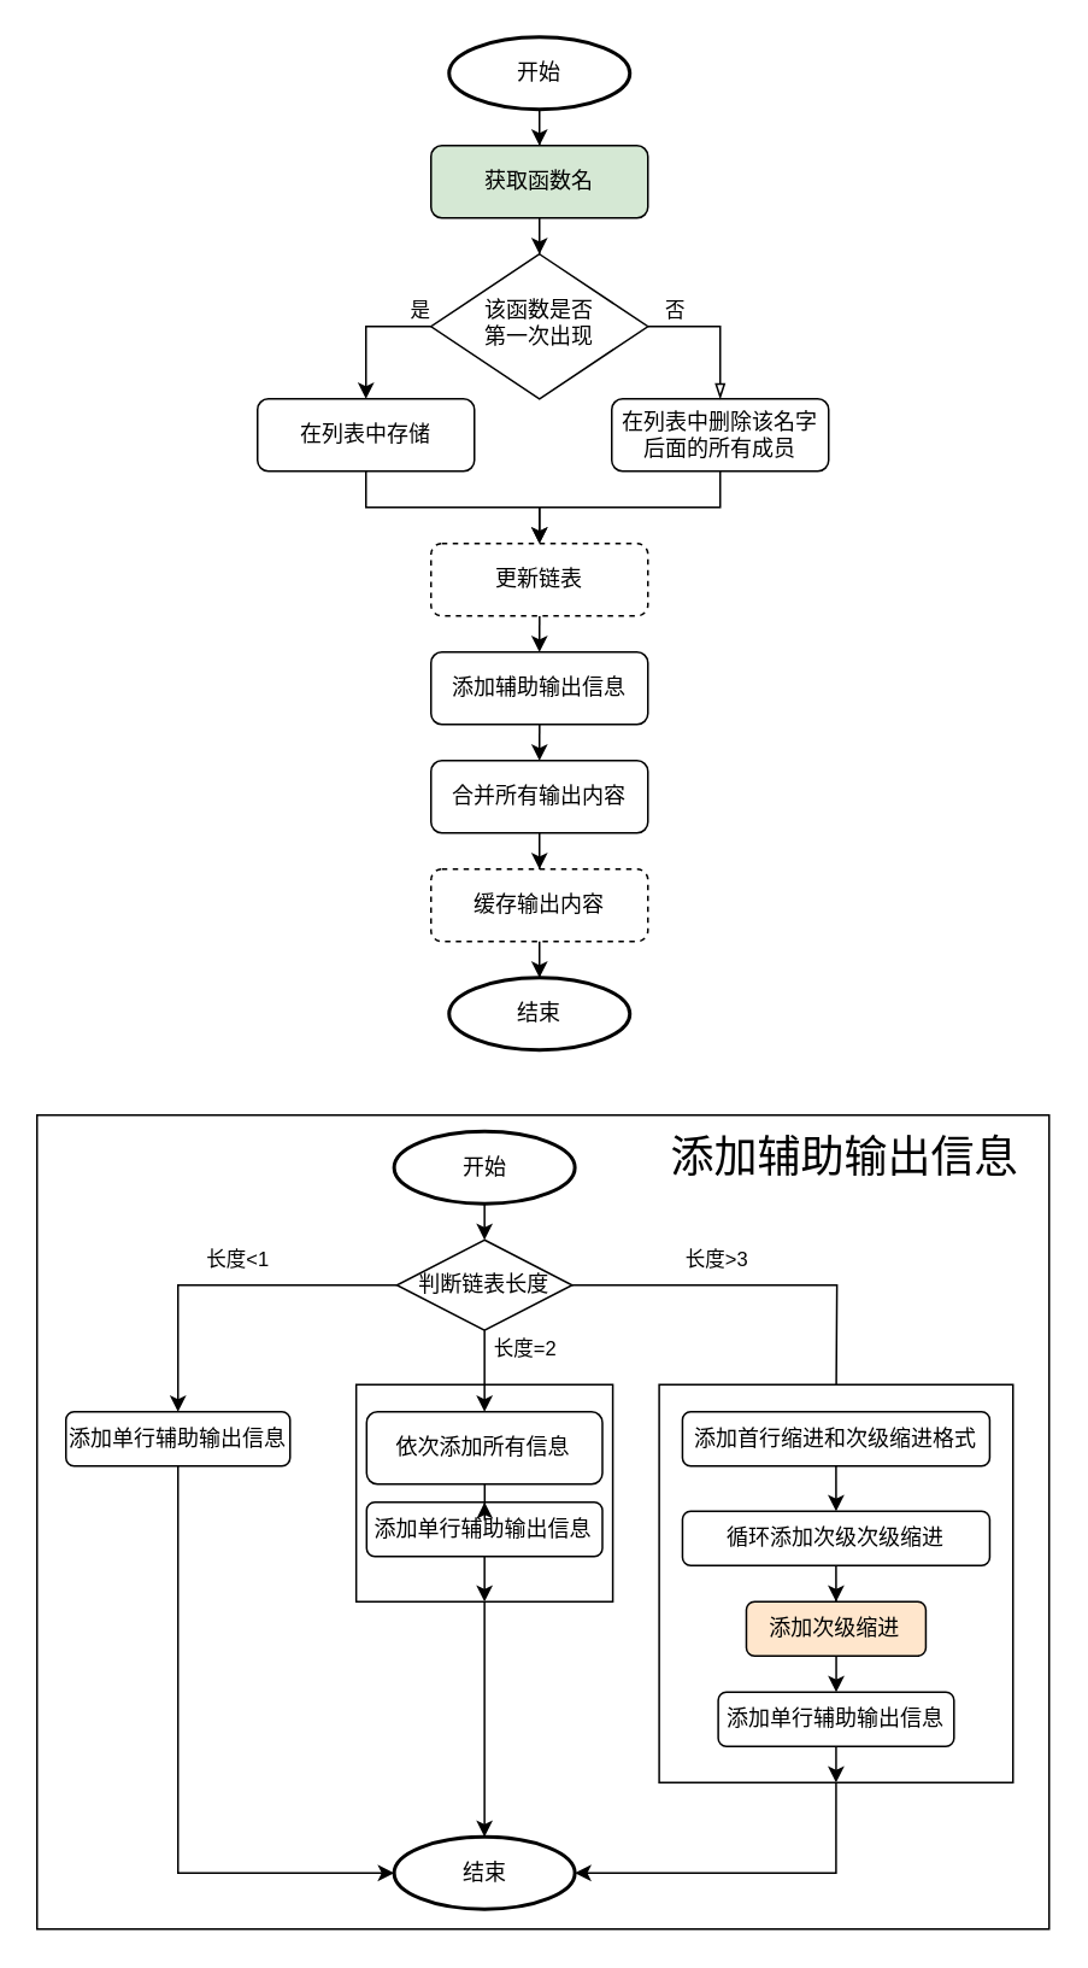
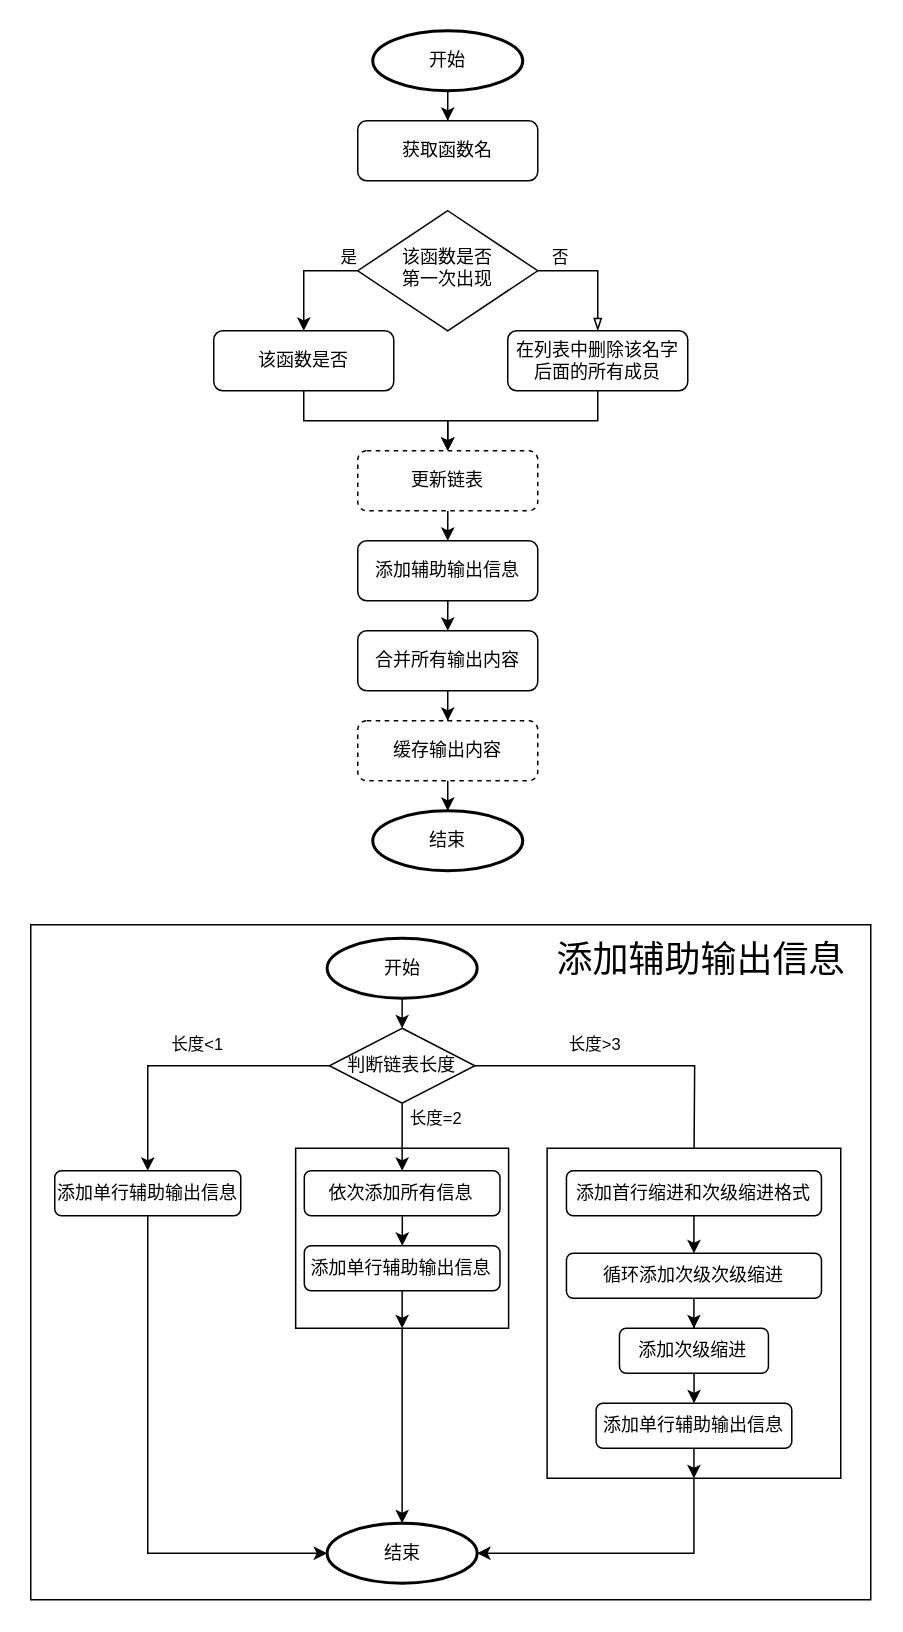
  <mxCell id="0" />
  <mxCell id="1" parent="0" />
  <mxCell id="2" value="" style="group" parent="1" vertex="1" connectable="0"><mxGeometry x="142" y="20" width="316" height="560" as="geometry" /></mxCell>
  <mxCell id="3" value="开始" style="strokeWidth=2;html=1;shape=mxgraph.flowchart.start_1;whiteSpace=wrap;" parent="2" vertex="1"><mxGeometry x="106" width="100" height="40" as="geometry" /></mxCell>
- <mxCell id="4" value="获取函数名" style="rounded=1;whiteSpace=wrap;html=1;fontSize=12;glass=0;strokeWidth=1;shadow=0;fillColor=#d5e8d4;" parent="2" vertex="1"><mxGeometry x="96" y="60" width="120" height="40" as="geometry" /></mxCell>
+ <mxCell id="4" value="获取函数名" style="rounded=1;whiteSpace=wrap;html=1;fontSize=12;glass=0;strokeWidth=1;shadow=0;" parent="2" vertex="1"><mxGeometry x="96" y="60" width="120" height="40" as="geometry" /></mxCell>
  <mxCell id="5" style="edgeStyle=orthogonalEdgeStyle;rounded=0;orthogonalLoop=1;jettySize=auto;html=1;entryX=0.5;entryY=0;entryDx=0;entryDy=0;" parent="2" source="3" target="4" edge="1"><mxGeometry relative="1" as="geometry" /></mxCell>
  <mxCell id="6" value="该函数是否&lt;br&gt;第一次出现" style="rhombus;whiteSpace=wrap;html=1;shadow=0;fontFamily=Helvetica;fontSize=12;align=center;strokeWidth=1;spacing=6;spacingTop=-4;" parent="2" vertex="1"><mxGeometry x="96" y="120" width="120" height="80" as="geometry" /></mxCell>
- <mxCell id="7" style="edgeStyle=orthogonalEdgeStyle;rounded=0;orthogonalLoop=1;jettySize=auto;html=1;entryX=0.5;entryY=0;entryDx=0;entryDy=0;" parent="2" source="4" target="6" edge="1"><mxGeometry relative="1" as="geometry" /></mxCell>
  <mxCell id="8" style="edgeStyle=orthogonalEdgeStyle;rounded=0;orthogonalLoop=1;jettySize=auto;html=1;entryX=0.5;entryY=0;entryDx=0;entryDy=0;endArrow=classic;endFill=1;" parent="2" source="9" edge="1"><mxGeometry relative="1" as="geometry"><Array as="points"><mxPoint x="60" y="260" /><mxPoint x="156" y="260" /></Array><mxPoint x="156" y="280" as="targetPoint" /></mxGeometry></mxCell>
- <mxCell id="9" value="在列表中存储" style="rounded=1;whiteSpace=wrap;html=1;fontSize=12;glass=0;strokeWidth=1;shadow=0;" parent="2" vertex="1"><mxGeometry y="200" width="120" height="40" as="geometry" /></mxCell>
+ <mxCell id="9" value="该函数是否" style="rounded=1;whiteSpace=wrap;html=1;fontSize=12;glass=0;strokeWidth=1;shadow=0;" parent="2" vertex="1"><mxGeometry y="200" width="120" height="40" as="geometry" /></mxCell>
  <mxCell id="10" style="edgeStyle=orthogonalEdgeStyle;rounded=0;orthogonalLoop=1;jettySize=auto;html=1;entryX=0.5;entryY=0;entryDx=0;entryDy=0;" parent="2" source="6" target="9" edge="1"><mxGeometry relative="1" as="geometry"><Array as="points"><mxPoint x="60" y="160" /></Array></mxGeometry></mxCell>
  <mxCell id="11" value="是" style="edgeLabel;html=1;align=center;verticalAlign=middle;resizable=0;points=[];" parent="10" vertex="1" connectable="0"><mxGeometry x="-0.766" relative="1" as="geometry"><mxPoint x="2" y="-10" as="offset" /></mxGeometry></mxCell>
  <mxCell id="12" style="edgeStyle=orthogonalEdgeStyle;rounded=0;orthogonalLoop=1;jettySize=auto;html=1;entryX=0.5;entryY=0;entryDx=0;entryDy=0;endArrow=classic;endFill=1;" parent="2" source="13" edge="1"><mxGeometry relative="1" as="geometry"><Array as="points"><mxPoint x="256" y="260" /><mxPoint x="156" y="260" /></Array><mxPoint x="156" y="280" as="targetPoint" /></mxGeometry></mxCell>
  <mxCell id="13" value="在列表中删除该名字后面的所有成员" style="rounded=1;whiteSpace=wrap;html=1;fontSize=12;glass=0;strokeWidth=1;shadow=0;" parent="2" vertex="1"><mxGeometry x="196" y="200" width="120" height="40" as="geometry" /></mxCell>
  <mxCell id="14" style="edgeStyle=orthogonalEdgeStyle;rounded=0;orthogonalLoop=1;jettySize=auto;html=1;entryX=0.5;entryY=0;entryDx=0;entryDy=0;endArrow=blockThin;endFill=0;" parent="2" source="6" target="13" edge="1"><mxGeometry relative="1" as="geometry"><Array as="points"><mxPoint x="256" y="160" /></Array></mxGeometry></mxCell>
  <mxCell id="15" value="否" style="edgeLabel;html=1;align=center;verticalAlign=middle;resizable=0;points=[];" parent="14" vertex="1" connectable="0"><mxGeometry x="-0.733" y="-1" relative="1" as="geometry"><mxPoint x="3" y="-11" as="offset" /></mxGeometry></mxCell>
  <mxCell id="16" style="edgeStyle=orthogonalEdgeStyle;rounded=0;orthogonalLoop=1;jettySize=auto;html=1;entryX=0.5;entryY=0;entryDx=0;entryDy=0;endArrow=classic;endFill=1;" parent="2" edge="1"><mxGeometry relative="1" as="geometry"><mxPoint x="156.029" y="320" as="sourcePoint" /><mxPoint x="156" y="340" as="targetPoint" /></mxGeometry></mxCell>
  <mxCell id="17" style="edgeStyle=orthogonalEdgeStyle;rounded=0;orthogonalLoop=1;jettySize=auto;html=1;entryX=0.5;entryY=0;entryDx=0;entryDy=0;endArrow=classic;endFill=1;" parent="2" edge="1"><mxGeometry relative="1" as="geometry"><mxPoint x="156.029" y="380" as="sourcePoint" /><mxPoint x="156.0" y="400" as="targetPoint" /></mxGeometry></mxCell>
  <mxCell id="18" value="缓存输出内容" style="rounded=1;whiteSpace=wrap;html=1;fontSize=12;glass=0;strokeWidth=1;shadow=0;dashed=1;" parent="2" vertex="1"><mxGeometry x="96" y="460" width="120" height="40" as="geometry" /></mxCell>
  <mxCell id="19" value="结束" style="strokeWidth=2;html=1;shape=mxgraph.flowchart.start_1;whiteSpace=wrap;" parent="2" vertex="1"><mxGeometry x="106" y="520" width="100" height="40" as="geometry" /></mxCell>
  <mxCell id="20" style="edgeStyle=orthogonalEdgeStyle;rounded=0;orthogonalLoop=1;jettySize=auto;html=1;entryX=0.5;entryY=0;entryDx=0;entryDy=0;entryPerimeter=0;endArrow=classic;endFill=1;" parent="2" source="18" target="19" edge="1"><mxGeometry relative="1" as="geometry" /></mxCell>
  <mxCell id="21" style="edgeStyle=orthogonalEdgeStyle;rounded=0;orthogonalLoop=1;jettySize=auto;html=1;" parent="2" source="22" target="18" edge="1"><mxGeometry relative="1" as="geometry" /></mxCell>
  <mxCell id="22" value="合并所有输出内容" style="rounded=1;whiteSpace=wrap;html=1;fontSize=12;glass=0;strokeWidth=1;shadow=0;" parent="2" vertex="1"><mxGeometry x="96" y="400" width="120" height="40" as="geometry" /></mxCell>
  <mxCell id="23" value="&lt;font style=&quot;font-size: 12px;&quot;&gt;添加辅助输出信息&lt;/font&gt;" style="rounded=1;whiteSpace=wrap;html=1;fontSize=12;glass=0;strokeWidth=1;shadow=0;" parent="2" vertex="1"><mxGeometry x="96" y="340" width="120" height="40" as="geometry" /></mxCell>
  <mxCell id="24" value="更新链表" style="rounded=1;whiteSpace=wrap;html=1;fontSize=12;glass=0;strokeWidth=1;shadow=0;dashed=1;" parent="2" vertex="1"><mxGeometry x="96" y="280" width="120" height="40" as="geometry" /></mxCell>
  <mxCell id="25" value="" style="group" parent="1" vertex="1" connectable="0"><mxGeometry x="20" y="616" width="560" height="450" as="geometry" /></mxCell>
  <mxCell id="26" value="" style="rounded=0;whiteSpace=wrap;html=1;" parent="25" vertex="1"><mxGeometry width="560" height="450" as="geometry" /></mxCell>
  <mxCell id="27" value="&lt;font style=&quot;font-size: 24px;&quot;&gt;添加辅助输出信息&lt;/font&gt;" style="text;html=1;strokeColor=none;fillColor=none;align=center;verticalAlign=middle;whiteSpace=wrap;rounded=0;" parent="25" vertex="1"><mxGeometry x="344.24" y="9" width="205.76" height="30" as="geometry" /></mxCell>
  <mxCell id="28" value="" style="rounded=0;whiteSpace=wrap;html=1;" parent="25" vertex="1"><mxGeometry x="176.61" y="149" width="141.96" height="120" as="geometry" /></mxCell>
  <mxCell id="29" style="edgeStyle=orthogonalEdgeStyle;rounded=0;orthogonalLoop=1;jettySize=auto;html=1;entryX=0.5;entryY=0;entryDx=0;entryDy=0;" parent="25" source="33" edge="1"><mxGeometry relative="1" as="geometry"><mxPoint x="247.595" y="164" as="targetPoint" /><Array as="points"><mxPoint x="248" y="159" /><mxPoint x="248" y="159" /><mxPoint x="248" y="164" /></Array></mxGeometry></mxCell>
  <mxCell id="30" value="长度=2" style="edgeLabel;html=1;align=center;verticalAlign=middle;resizable=0;points=[];" parent="29" vertex="1" connectable="0"><mxGeometry x="-0.692" y="1" relative="1" as="geometry"><mxPoint x="21" y="3" as="offset" /></mxGeometry></mxCell>
  <mxCell id="31" style="edgeStyle=orthogonalEdgeStyle;rounded=0;orthogonalLoop=1;jettySize=auto;html=1;entryX=0.5;entryY=0;entryDx=0;entryDy=0;" parent="25" source="33" edge="1"><mxGeometry relative="1" as="geometry"><mxPoint x="442.125" y="164.0" as="targetPoint" /></mxGeometry></mxCell>
  <mxCell id="32" value="长度&amp;gt;3" style="edgeLabel;html=1;align=center;verticalAlign=middle;resizable=0;points=[];" parent="31" vertex="1" connectable="0"><mxGeometry x="-0.658" y="-2" relative="1" as="geometry"><mxPoint x="42" y="-17" as="offset" /></mxGeometry></mxCell>
  <mxCell id="33" value="判断链表长度" style="rhombus;whiteSpace=wrap;html=1;" parent="25" vertex="1"><mxGeometry x="199.09" y="69" width="97" height="50" as="geometry" /></mxCell>
  <mxCell id="34" style="edgeStyle=orthogonalEdgeStyle;rounded=0;orthogonalLoop=1;jettySize=auto;html=1;entryX=0.5;entryY=0;entryDx=0;entryDy=0;" parent="25" source="35" target="33" edge="1"><mxGeometry relative="1" as="geometry"><Array as="points"><mxPoint x="248" y="59" /><mxPoint x="248" y="59" /></Array></mxGeometry></mxCell>
  <mxCell id="35" value="开始" style="strokeWidth=2;html=1;shape=mxgraph.flowchart.start_1;whiteSpace=wrap;" parent="25" vertex="1"><mxGeometry x="197.59" y="9" width="100" height="40" as="geometry" /></mxCell>
  <mxCell id="36" value="添加单行辅助输出信息" style="rounded=1;whiteSpace=wrap;html=1;" parent="25" vertex="1"><mxGeometry x="16" y="164" width="124" height="30" as="geometry" /></mxCell>
  <mxCell id="37" style="edgeStyle=orthogonalEdgeStyle;rounded=0;orthogonalLoop=1;jettySize=auto;html=1;entryX=0.5;entryY=0;entryDx=0;entryDy=0;" parent="25" source="33" target="36" edge="1"><mxGeometry relative="1" as="geometry"><Array as="points"><mxPoint x="78" y="94" /></Array></mxGeometry></mxCell>
  <mxCell id="38" value="长度&amp;lt;1" style="edgeLabel;html=1;align=center;verticalAlign=middle;resizable=0;points=[];" parent="37" vertex="1" connectable="0"><mxGeometry x="-0.9" y="1" relative="1" as="geometry"><mxPoint x="-79" y="-16" as="offset" /></mxGeometry></mxCell>
- <mxCell id="39" value="依次添加所有信息" style="rounded=1;whiteSpace=wrap;html=1;" parent="25" vertex="1"><mxGeometry x="182.37" y="164" width="130.45" height="40" as="geometry" /></mxCell>
+ <mxCell id="39" value="依次添加所有信息" style="rounded=1;whiteSpace=wrap;html=1;" parent="25" vertex="1"><mxGeometry x="182.37" y="164" width="130.45" height="30" as="geometry" /></mxCell>
  <mxCell id="40" style="edgeStyle=orthogonalEdgeStyle;rounded=0;orthogonalLoop=1;jettySize=auto;html=1;" parent="25" source="41" target="28" edge="1"><mxGeometry relative="1" as="geometry"><Array as="points"><mxPoint x="250" y="249" /><mxPoint x="250" y="249" /></Array></mxGeometry></mxCell>
  <mxCell id="41" value="添加单行辅助输出信息" style="rounded=1;whiteSpace=wrap;html=1;" parent="25" vertex="1"><mxGeometry x="182.37" y="214" width="130.45" height="30" as="geometry" /></mxCell>
  <mxCell id="42" style="edgeStyle=orthogonalEdgeStyle;rounded=0;orthogonalLoop=1;jettySize=auto;html=1;entryX=0.5;entryY=0;entryDx=0;entryDy=0;" parent="25" source="39" target="41" edge="1"><mxGeometry relative="1" as="geometry" /></mxCell>
  <mxCell id="43" value="结束" style="strokeWidth=2;html=1;shape=mxgraph.flowchart.start_1;whiteSpace=wrap;" parent="25" vertex="1"><mxGeometry x="197.59" y="399" width="100" height="40" as="geometry" /></mxCell>
  <mxCell id="44" style="edgeStyle=orthogonalEdgeStyle;rounded=0;orthogonalLoop=1;jettySize=auto;html=1;entryX=0.5;entryY=0;entryDx=0;entryDy=0;entryPerimeter=0;" parent="25" source="28" target="43" edge="1"><mxGeometry relative="1" as="geometry" /></mxCell>
  <mxCell id="45" style="edgeStyle=orthogonalEdgeStyle;rounded=0;orthogonalLoop=1;jettySize=auto;html=1;entryX=0;entryY=0.5;entryDx=0;entryDy=0;entryPerimeter=0;" parent="25" source="36" target="43" edge="1"><mxGeometry relative="1" as="geometry"><Array as="points"><mxPoint x="78" y="419" /></Array></mxGeometry></mxCell>
  <mxCell id="46" value="" style="group" parent="25" vertex="1" connectable="0"><mxGeometry x="344.24" y="149" width="195.76" height="220" as="geometry" /></mxCell>
  <mxCell id="47" value="" style="rounded=0;whiteSpace=wrap;html=1;" parent="46" vertex="1"><mxGeometry width="195.76" height="220" as="geometry" /></mxCell>
  <mxCell id="48" value="添加首行缩进和次级缩进格式" style="rounded=1;whiteSpace=wrap;html=1;" parent="46" vertex="1"><mxGeometry x="12.89" y="15" width="170" height="30" as="geometry" /></mxCell>
  <mxCell id="49" value="循环添加次级次级缩进" style="rounded=1;whiteSpace=wrap;html=1;" parent="46" vertex="1"><mxGeometry x="12.9" y="70" width="170" height="30" as="geometry" /></mxCell>
  <mxCell id="50" style="edgeStyle=orthogonalEdgeStyle;rounded=0;orthogonalLoop=1;jettySize=auto;html=1;entryX=0.5;entryY=0;entryDx=0;entryDy=0;" parent="46" source="48" target="49" edge="1"><mxGeometry relative="1" as="geometry" /></mxCell>
- <mxCell id="51" value="添加次级缩进" style="rounded=1;whiteSpace=wrap;html=1;fillColor=#ffe6cc;" parent="46" vertex="1"><mxGeometry x="48.24" y="120" width="99.31" height="30" as="geometry" /></mxCell>
+ <mxCell id="51" value="添加次级缩进" style="rounded=1;whiteSpace=wrap;html=1;" parent="46" vertex="1"><mxGeometry x="48.24" y="120" width="99.31" height="30" as="geometry" /></mxCell>
  <mxCell id="52" style="edgeStyle=orthogonalEdgeStyle;rounded=0;orthogonalLoop=1;jettySize=auto;html=1;entryX=0.5;entryY=0;entryDx=0;entryDy=0;" parent="46" source="49" target="51" edge="1"><mxGeometry relative="1" as="geometry" /></mxCell>
  <mxCell id="53" style="edgeStyle=orthogonalEdgeStyle;rounded=0;orthogonalLoop=1;jettySize=auto;html=1;entryX=0.5;entryY=1;entryDx=0;entryDy=0;" parent="46" source="54" target="47" edge="1"><mxGeometry relative="1" as="geometry"><Array as="points"><mxPoint x="75.76" y="200" /><mxPoint x="75.76" y="200" /></Array></mxGeometry></mxCell>
  <mxCell id="54" value="添加单行辅助输出信息" style="rounded=1;whiteSpace=wrap;html=1;" parent="46" vertex="1"><mxGeometry x="32.67" y="170" width="130.45" height="30" as="geometry" /></mxCell>
  <mxCell id="55" style="edgeStyle=orthogonalEdgeStyle;rounded=0;orthogonalLoop=1;jettySize=auto;html=1;entryX=0.5;entryY=0;entryDx=0;entryDy=0;" parent="46" source="51" target="54" edge="1"><mxGeometry relative="1" as="geometry" /></mxCell>
  <mxCell id="56" style="edgeStyle=orthogonalEdgeStyle;rounded=0;orthogonalLoop=1;jettySize=auto;html=1;entryX=1;entryY=0.5;entryDx=0;entryDy=0;entryPerimeter=0;exitX=0.5;exitY=1;exitDx=0;exitDy=0;" parent="25" source="47" target="43" edge="1"><mxGeometry relative="1" as="geometry"><mxPoint x="390" y="389" as="sourcePoint" /><mxPoint x="390" y="519" as="targetPoint" /></mxGeometry></mxCell>
